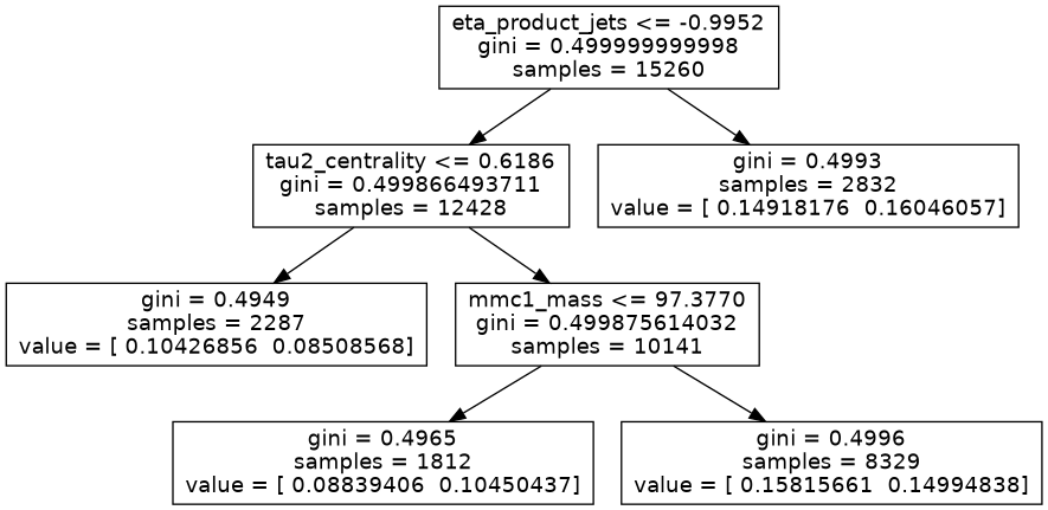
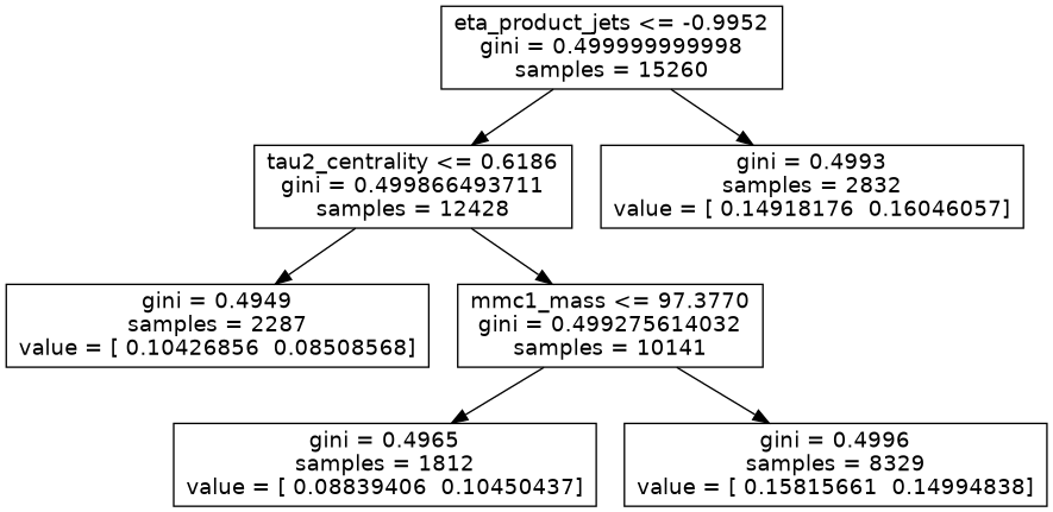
  digraph {
    fontname="DejaVu Sans"
    node [shape=box fontname="DejaVu Sans"]
    edge [fontname="DejaVu Sans"]
    n1 [label="eta_product_jets <= -0.9952\ngini = 0.499999999998\nsamples = 15260"]
    n2 [label="tau2_centrality <= 0.6186\ngini = 0.499866493711\nsamples = 12428"]
    n3 [label="gini = 0.4993\nsamples = 2832\nvalue = [ 0.14918176  0.16046057]"]
    n4 [label="gini = 0.4949\nsamples = 2287\nvalue = [ 0.10426856  0.08508568]"]
-   n5 [label="mmc1_mass <= 97.3770\ngini = 0.499875614032\nsamples = 10141"]
+   n5 [label="mmc1_mass <= 97.3770\ngini = 0.499275614032\nsamples = 10141"]
    n6 [label="gini = 0.4965\nsamples = 1812\nvalue = [ 0.08839406  0.10450437]"]
    n7 [label="gini = 0.4996\nsamples = 8329\nvalue = [ 0.15815661  0.14994838]"]
    n1 -> n2
    n1 -> n3
    n2 -> n4
    n2 -> n5
    n5 -> n6
    n5 -> n7
  }
